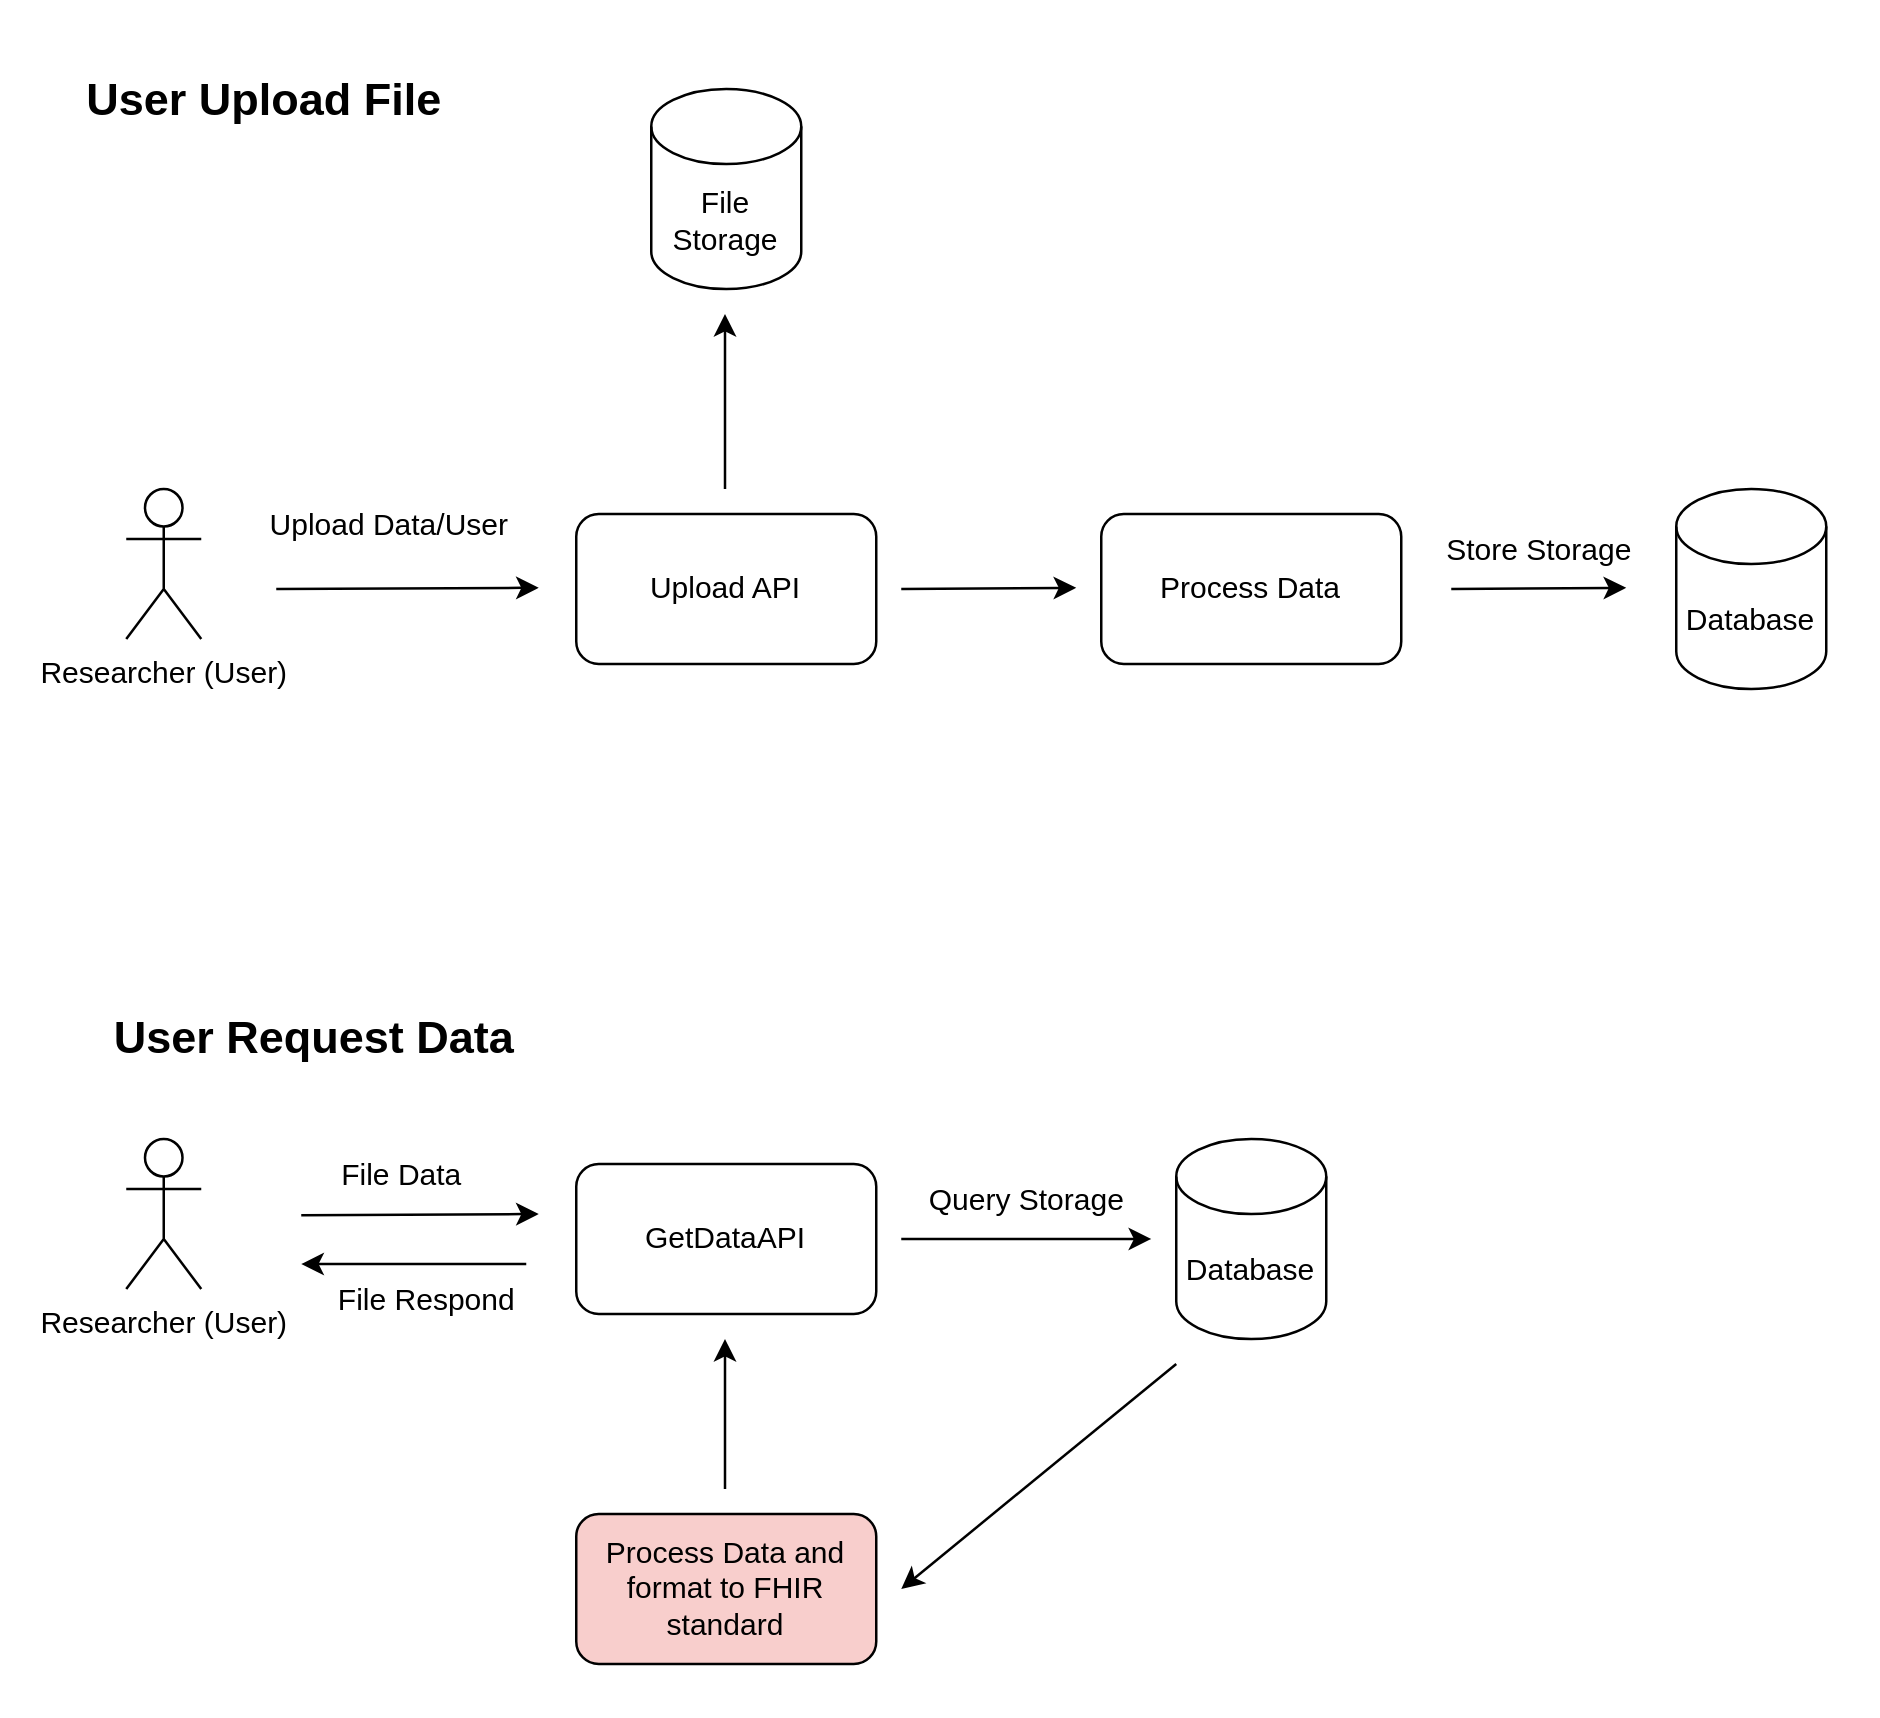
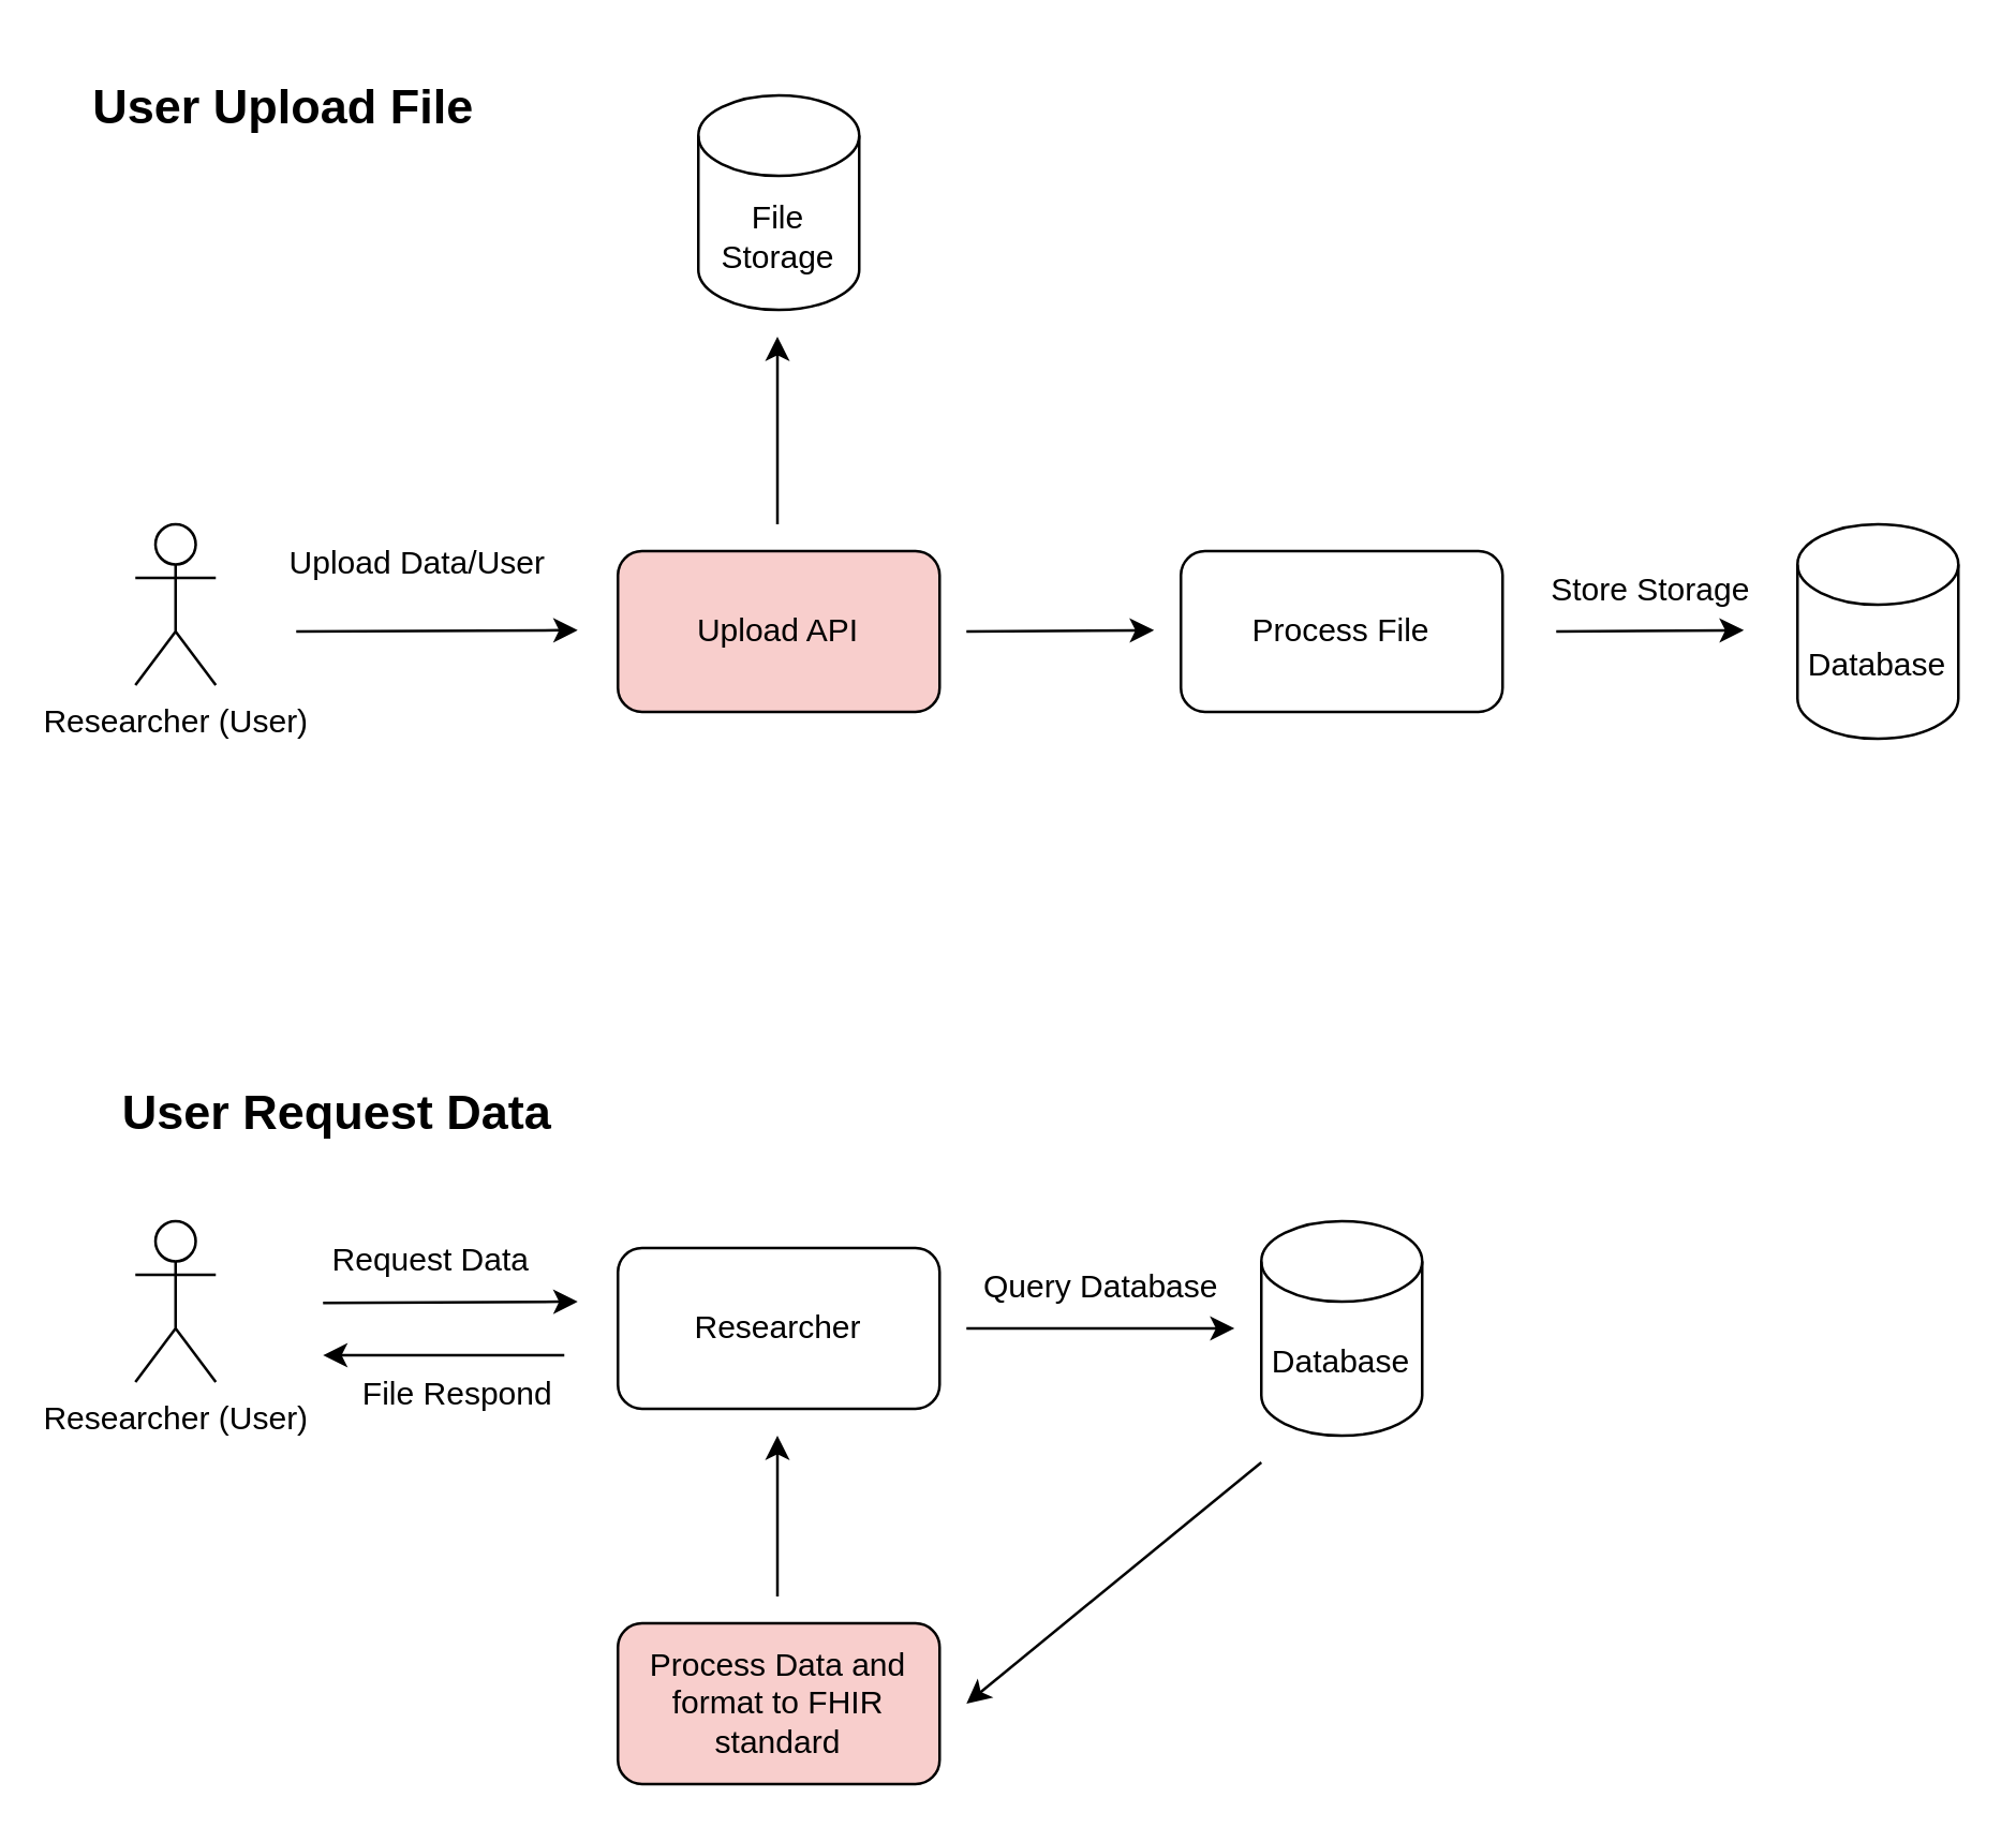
  <mxCell id="0" />
  <mxCell id="1" parent="0" />
  <mxCell id="2" value="Researcher (User)" style="shape=umlActor;verticalLabelPosition=bottom;verticalAlign=top;html=1;outlineConnect=0;" parent="1" vertex="1"><mxGeometry x="50" y="195" width="30" height="60" as="geometry" /></mxCell>
  <mxCell id="3" value="" style="endArrow=classic;html=1;rounded=0;" parent="1" edge="1"><mxGeometry width="50" height="50" relative="1" as="geometry"><mxPoint x="110" y="235" as="sourcePoint" /><mxPoint x="215" y="234.5" as="targetPoint" /></mxGeometry></mxCell>
  <mxCell id="4" value="Upload Data/User" style="text;html=1;align=center;verticalAlign=middle;resizable=0;points=[];autosize=1;strokeColor=none;fillColor=none;" parent="1" vertex="1"><mxGeometry x="100" y="195" width="110" height="30" as="geometry" /></mxCell>
  <mxCell id="5" value="File Storage" style="shape=cylinder3;whiteSpace=wrap;html=1;boundedLbl=1;backgroundOutline=1;size=15;" parent="1" vertex="1"><mxGeometry x="260" y="35" width="60" height="80" as="geometry" /></mxCell>
  <mxCell id="6" value="" style="endArrow=classic;html=1;rounded=0;" parent="1" edge="1"><mxGeometry width="50" height="50" relative="1" as="geometry"><mxPoint x="289.5" y="195" as="sourcePoint" /><mxPoint x="289.5" y="125" as="targetPoint" /></mxGeometry></mxCell>
- <mxCell id="7" value="Upload API" style="rounded=1;whiteSpace=wrap;html=1;" parent="1" vertex="1"><mxGeometry x="230" y="205" width="120" height="60" as="geometry" /></mxCell>
- <mxCell id="8" value="Process Data" style="rounded=1;whiteSpace=wrap;html=1;" parent="1" vertex="1"><mxGeometry x="440" y="205" width="120" height="60" as="geometry" /></mxCell>
+ <mxCell id="7" value="Upload API" style="rounded=1;whiteSpace=wrap;html=1;fillColor=#f8cecc;" parent="1" vertex="1"><mxGeometry x="230" y="205" width="120" height="60" as="geometry" /></mxCell>
+ <mxCell id="8" value="Process File" style="rounded=1;whiteSpace=wrap;html=1;" parent="1" vertex="1"><mxGeometry x="440" y="205" width="120" height="60" as="geometry" /></mxCell>
  <mxCell id="9" value="Database" style="shape=cylinder3;whiteSpace=wrap;html=1;boundedLbl=1;backgroundOutline=1;size=15;" parent="1" vertex="1"><mxGeometry x="670" y="195" width="60" height="80" as="geometry" /></mxCell>
  <mxCell id="10" value="" style="endArrow=classic;html=1;rounded=0;" parent="1" edge="1"><mxGeometry width="50" height="50" relative="1" as="geometry"><mxPoint x="360" y="235" as="sourcePoint" /><mxPoint x="430" y="234.5" as="targetPoint" /></mxGeometry></mxCell>
  <mxCell id="11" value="" style="endArrow=classic;html=1;rounded=0;" parent="1" edge="1"><mxGeometry width="50" height="50" relative="1" as="geometry"><mxPoint x="580" y="235" as="sourcePoint" /><mxPoint x="650" y="234.5" as="targetPoint" /></mxGeometry></mxCell>
  <mxCell id="12" value="Researcher (User)" style="shape=umlActor;verticalLabelPosition=bottom;verticalAlign=top;html=1;outlineConnect=0;" parent="1" vertex="1"><mxGeometry x="50" y="455" width="30" height="60" as="geometry" /></mxCell>
  <mxCell id="13" value="" style="endArrow=classic;html=1;rounded=0;" parent="1" edge="1"><mxGeometry width="50" height="50" relative="1" as="geometry"><mxPoint x="120" y="485.5" as="sourcePoint" /><mxPoint x="215" y="485" as="targetPoint" /></mxGeometry></mxCell>
- <mxCell id="14" value="File Data" style="text;html=1;align=center;verticalAlign=middle;resizable=0;points=[];autosize=1;strokeColor=none;fillColor=none;" parent="1" vertex="1"><mxGeometry x="110" y="455" width="100" height="30" as="geometry" /></mxCell>
- <mxCell id="15" value="GetDataAPI" style="rounded=1;whiteSpace=wrap;html=1;" parent="1" vertex="1"><mxGeometry x="230" y="465" width="120" height="60" as="geometry" /></mxCell>
+ <mxCell id="14" value="Request Data" style="text;html=1;align=center;verticalAlign=middle;resizable=0;points=[];autosize=1;strokeColor=none;fillColor=none;" parent="1" vertex="1"><mxGeometry x="110" y="455" width="100" height="30" as="geometry" /></mxCell>
+ <mxCell id="15" value="Researcher" style="rounded=1;whiteSpace=wrap;html=1;" parent="1" vertex="1"><mxGeometry x="230" y="465" width="120" height="60" as="geometry" /></mxCell>
  <mxCell id="16" value="Process Data and format to FHIR standard" style="rounded=1;whiteSpace=wrap;html=1;fillColor=#f8cecc;" parent="1" vertex="1"><mxGeometry x="230" y="605" width="120" height="60" as="geometry" /></mxCell>
  <mxCell id="17" value="Database" style="shape=cylinder3;whiteSpace=wrap;html=1;boundedLbl=1;backgroundOutline=1;size=15;" parent="1" vertex="1"><mxGeometry x="470" y="455" width="60" height="80" as="geometry" /></mxCell>
  <mxCell id="18" value="" style="endArrow=classic;html=1;rounded=0;" parent="1" edge="1"><mxGeometry width="50" height="50" relative="1" as="geometry"><mxPoint x="360" y="495" as="sourcePoint" /><mxPoint x="460" y="495" as="targetPoint" /></mxGeometry></mxCell>
  <mxCell id="19" value="" style="endArrow=classic;html=1;rounded=0;" parent="1" edge="1"><mxGeometry width="50" height="50" relative="1" as="geometry"><mxPoint x="470" y="545" as="sourcePoint" /><mxPoint x="360" y="635" as="targetPoint" /></mxGeometry></mxCell>
  <mxCell id="20" value="" style="endArrow=classic;html=1;rounded=0;" parent="1" edge="1"><mxGeometry width="50" height="50" relative="1" as="geometry"><mxPoint x="289.5" y="595" as="sourcePoint" /><mxPoint x="289.5" y="535" as="targetPoint" /></mxGeometry></mxCell>
  <mxCell id="21" value="" style="endArrow=classic;html=1;rounded=0;" parent="1" edge="1"><mxGeometry width="50" height="50" relative="1" as="geometry"><mxPoint x="210" y="505" as="sourcePoint" /><mxPoint x="120" y="505" as="targetPoint" /></mxGeometry></mxCell>
  <mxCell id="22" value="File Respond" style="text;html=1;align=center;verticalAlign=middle;resizable=0;points=[];autosize=1;strokeColor=none;fillColor=none;" parent="1" vertex="1"><mxGeometry x="115" y="505" width="110" height="30" as="geometry" /></mxCell>
- <mxCell id="23" value="Query Storage" style="text;html=1;align=center;verticalAlign=middle;resizable=0;points=[];autosize=1;strokeColor=none;fillColor=none;" parent="1" vertex="1"><mxGeometry x="355" y="465" width="110" height="30" as="geometry" /></mxCell>
+ <mxCell id="23" value="Query Database" style="text;html=1;align=center;verticalAlign=middle;resizable=0;points=[];autosize=1;strokeColor=none;fillColor=none;" parent="1" vertex="1"><mxGeometry x="355" y="465" width="110" height="30" as="geometry" /></mxCell>
  <mxCell id="24" value="&lt;b&gt;&lt;font style=&quot;font-size: 18px;&quot;&gt;User Request Data&lt;/font&gt;&lt;/b&gt;" style="text;html=1;align=center;verticalAlign=middle;resizable=0;points=[];autosize=1;strokeColor=none;fillColor=none;" parent="1" vertex="1"><mxGeometry x="35" y="395" width="180" height="40" as="geometry" /></mxCell>
  <mxCell id="25" value="&lt;b&gt;&lt;font style=&quot;font-size: 18px;&quot;&gt;User Upload File&lt;/font&gt;&lt;/b&gt;" style="text;html=1;align=center;verticalAlign=middle;resizable=0;points=[];autosize=1;strokeColor=none;fillColor=none;" parent="1" vertex="1"><mxGeometry x="20" y="20" width="170" height="40" as="geometry" /></mxCell>
  <mxCell id="26" value="Store Storage" style="text;html=1;align=center;verticalAlign=middle;resizable=0;points=[];autosize=1;strokeColor=none;fillColor=none;" parent="1" vertex="1"><mxGeometry x="560" y="205" width="110" height="30" as="geometry" /></mxCell>
